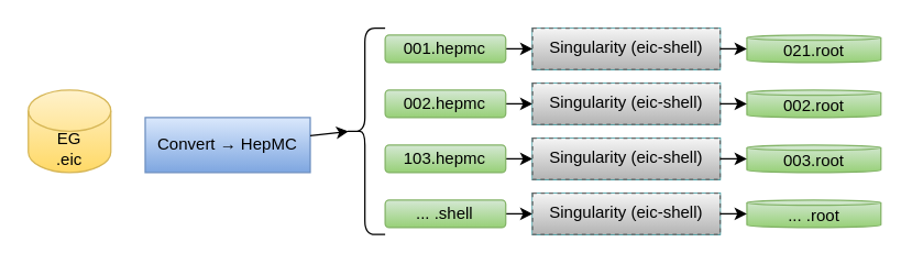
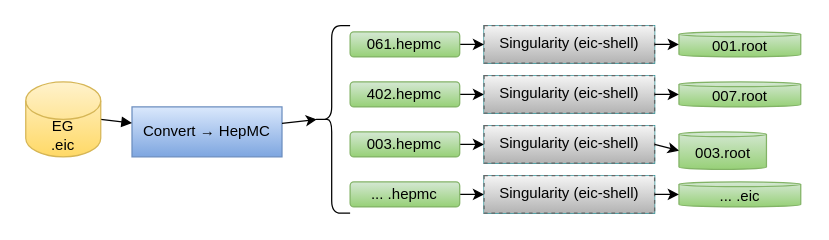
  <mxCell id="0" />
  <mxCell id="1" parent="0" />
  <mxCell id="2" value="" style="group" vertex="1" connectable="0" parent="1"><mxGeometry x="20" y="65" width="210" height="65" as="geometry" /></mxCell>
  <mxCell id="3" value="Convert → HepMC" style="rounded=0;whiteSpace=wrap;html=1;align=center;verticalAlign=middle;fillColor=#dae8fc;strokeColor=#6c8ebf;gradientColor=#7ea6e0;" parent="2" vertex="1"><mxGeometry x="85" y="20" width="120" height="40" as="geometry" /></mxCell>
+ <mxCell id="4" style="endArrow=block;endFill=1;exitX=1;exitY=0.5;exitDx=0;exitDy=0;exitPerimeter=0;" parent="2" source="5" target="3" edge="1"><mxGeometry relative="1" as="geometry"><mxPoint x="60" y="77.5" as="sourcePoint" /></mxGeometry></mxCell>
  <mxCell id="5" value="EG&lt;br&gt;.eic" style="shape=cylinder3;whiteSpace=wrap;html=1;boundedLbl=1;backgroundOutline=1;size=15;fillColor=#fff2cc;strokeColor=#d6b656;gradientColor=#ffd966;" parent="2" vertex="1"><mxGeometry width="60" height="60" as="geometry" /></mxCell>
  <mxCell id="6" value="" style="group" vertex="1" connectable="0" parent="1"><mxGeometry x="260" y="20" width="380" height="150" as="geometry" /></mxCell>
  <mxCell id="7" value="" style="group" vertex="1" connectable="0" parent="6"><mxGeometry x="19.487" width="360.513" height="150" as="geometry" /></mxCell>
  <mxCell id="8" value="" style="group;fillColor=#b0e3e6;strokeColor=#0e8088;" parent="7" vertex="1" connectable="0"><mxGeometry x="107.179" width="136.41" height="30" as="geometry" /></mxCell>
  <mxCell id="9" value="Singularity (eic-shell)" style="shape=rectangle;rounded=0;whiteSpace=wrap;html=1;align=center;verticalAlign=top;dashed=1;strokeColor=#666666;fillColor=#f5f5f5;gradientColor=#b3b3b3;" parent="8" vertex="1"><mxGeometry width="136.41" height="30.0" as="geometry" /></mxCell>
- <mxCell id="10" value="021.root" style="shape=cylinder3;whiteSpace=wrap;html=1;boundedLbl=1;backgroundOutline=1;size=1.941;fillColor=#d5e8d4;gradientColor=#97d077;strokeColor=#82b366;" parent="7" vertex="1"><mxGeometry x="263.077" y="5" width="97.436" height="20" as="geometry" /></mxCell>
+ <mxCell id="10" value="001.root" style="shape=cylinder3;whiteSpace=wrap;html=1;boundedLbl=1;backgroundOutline=1;size=1.941;fillColor=#d5e8d4;gradientColor=#97d077;strokeColor=#82b366;" parent="7" vertex="1"><mxGeometry x="263.077" y="5" width="97.436" height="20" as="geometry" /></mxCell>
  <mxCell id="11" style="edgeStyle=none;html=1;exitX=1;exitY=0.5;exitDx=0;exitDy=0;entryX=0;entryY=0.5;entryDx=0;entryDy=0;" edge="1" parent="7" source="12" target="9"><mxGeometry relative="1" as="geometry" /></mxCell>
- <mxCell id="12" value="001.hepmc" style="rounded=1;whiteSpace=wrap;html=1;fillColor=#d5e8d4;gradientColor=#97d077;strokeColor=#82b366;" vertex="1" parent="7"><mxGeometry y="5" width="87.692" height="20" as="geometry" /></mxCell>
+ <mxCell id="12" value="061.hepmc" style="rounded=1;whiteSpace=wrap;html=1;fillColor=#d5e8d4;gradientColor=#97d077;strokeColor=#82b366;" vertex="1" parent="7"><mxGeometry y="5" width="87.692" height="20" as="geometry" /></mxCell>
  <mxCell id="13" style="edgeStyle=none;html=1;exitX=1;exitY=0.5;exitDx=0;exitDy=0;entryX=0;entryY=0.5;entryDx=0;entryDy=0;" edge="1" parent="7" source="14" target="22"><mxGeometry relative="1" as="geometry" /></mxCell>
- <mxCell id="14" value="002.hepmc" style="rounded=1;whiteSpace=wrap;html=1;fillColor=#d5e8d4;gradientColor=#97d077;strokeColor=#82b366;" vertex="1" parent="7"><mxGeometry y="45" width="87.692" height="20" as="geometry" /></mxCell>
+ <mxCell id="14" value="402.hepmc" style="rounded=1;whiteSpace=wrap;html=1;fillColor=#d5e8d4;gradientColor=#97d077;strokeColor=#82b366;" vertex="1" parent="7"><mxGeometry y="45" width="87.692" height="20" as="geometry" /></mxCell>
  <mxCell id="15" style="edgeStyle=none;html=1;exitX=1;exitY=0.5;exitDx=0;exitDy=0;entryX=0;entryY=0.5;entryDx=0;entryDy=0;" edge="1" parent="7" source="16" target="24"><mxGeometry relative="1" as="geometry" /></mxCell>
- <mxCell id="16" value="103.hepmc" style="rounded=1;whiteSpace=wrap;html=1;fillColor=#d5e8d4;gradientColor=#97d077;strokeColor=#82b366;" vertex="1" parent="7"><mxGeometry y="85" width="87.692" height="20" as="geometry" /></mxCell>
+ <mxCell id="16" value="003.hepmc" style="rounded=1;whiteSpace=wrap;html=1;fillColor=#d5e8d4;gradientColor=#97d077;strokeColor=#82b366;" vertex="1" parent="7"><mxGeometry y="85" width="87.692" height="20" as="geometry" /></mxCell>
  <mxCell id="17" style="edgeStyle=none;html=1;exitX=1;exitY=0.5;exitDx=0;exitDy=0;entryX=0;entryY=0.5;entryDx=0;entryDy=0;" edge="1" parent="7" source="18" target="20"><mxGeometry relative="1" as="geometry" /></mxCell>
- <mxCell id="18" value="... .shell" style="rounded=1;whiteSpace=wrap;html=1;fillColor=#d5e8d4;gradientColor=#97d077;strokeColor=#82b366;" vertex="1" parent="7"><mxGeometry y="125" width="87.692" height="20" as="geometry" /></mxCell>
+ <mxCell id="18" value="... .hepmc" style="rounded=1;whiteSpace=wrap;html=1;fillColor=#d5e8d4;gradientColor=#97d077;strokeColor=#82b366;" vertex="1" parent="7"><mxGeometry y="125" width="87.692" height="20" as="geometry" /></mxCell>
  <mxCell id="19" value="" style="group;fillColor=#b0e3e6;strokeColor=#0e8088;" vertex="1" connectable="0" parent="7"><mxGeometry x="107.179" y="120" width="136.41" height="30" as="geometry" /></mxCell>
  <mxCell id="20" value="Singularity (eic-shell)" style="shape=rectangle;rounded=0;whiteSpace=wrap;html=1;align=center;verticalAlign=top;dashed=1;strokeColor=#666666;fillColor=#f5f5f5;gradientColor=#b3b3b3;" vertex="1" parent="19"><mxGeometry width="136.41" height="30.0" as="geometry" /></mxCell>
  <mxCell id="21" value="" style="group;fillColor=#b0e3e6;strokeColor=#0e8088;" vertex="1" connectable="0" parent="7"><mxGeometry x="107.179" y="40" width="136.41" height="30" as="geometry" /></mxCell>
  <mxCell id="22" value="Singularity (eic-shell)" style="shape=rectangle;rounded=0;whiteSpace=wrap;html=1;align=center;verticalAlign=top;dashed=1;strokeColor=#666666;fillColor=#f5f5f5;gradientColor=#b3b3b3;" vertex="1" parent="21"><mxGeometry width="136.41" height="30.0" as="geometry" /></mxCell>
  <mxCell id="23" value="" style="group;fillColor=#b0e3e6;strokeColor=#0e8088;" vertex="1" connectable="0" parent="7"><mxGeometry x="107.179" y="80" width="136.41" height="30" as="geometry" /></mxCell>
  <mxCell id="24" value="Singularity (eic-shell)" style="shape=rectangle;rounded=0;whiteSpace=wrap;html=1;align=center;verticalAlign=top;dashed=1;strokeColor=#666666;fillColor=#f5f5f5;gradientColor=#b3b3b3;" vertex="1" parent="23"><mxGeometry width="136.41" height="30.0" as="geometry" /></mxCell>
- <mxCell id="25" value="002.root" style="shape=cylinder3;whiteSpace=wrap;html=1;boundedLbl=1;backgroundOutline=1;size=1.941;fillColor=#d5e8d4;gradientColor=#97d077;strokeColor=#82b366;" vertex="1" parent="7"><mxGeometry x="263.077" y="45" width="97.436" height="20" as="geometry" /></mxCell>
- <mxCell id="26" value="003.root" style="shape=cylinder3;whiteSpace=wrap;html=1;boundedLbl=1;backgroundOutline=1;size=1.941;fillColor=#d5e8d4;gradientColor=#97d077;strokeColor=#82b366;" vertex="1" parent="7"><mxGeometry x="263.077" y="85" width="97.436" height="20" as="geometry" /></mxCell>
- <mxCell id="27" value="... .root" style="shape=cylinder3;whiteSpace=wrap;html=1;boundedLbl=1;backgroundOutline=1;size=1.941;fillColor=#d5e8d4;gradientColor=#97d077;strokeColor=#82b366;" vertex="1" parent="7"><mxGeometry x="263.077" y="125" width="97.436" height="20" as="geometry" /></mxCell>
+ <mxCell id="25" value="007.root" style="shape=cylinder3;whiteSpace=wrap;html=1;boundedLbl=1;backgroundOutline=1;size=1.941;fillColor=#d5e8d4;gradientColor=#97d077;strokeColor=#82b366;" vertex="1" parent="7"><mxGeometry x="263.077" y="45" width="97.436" height="20" as="geometry" /></mxCell>
+ <mxCell id="26" value="003.root" style="shape=cylinder3;whiteSpace=wrap;html=1;boundedLbl=1;backgroundOutline=1;size=1.941;fillColor=#d5e8d4;gradientColor=#97d077;strokeColor=#82b366;" vertex="1" parent="7"><mxGeometry x="263.077" y="85" width="70" height="30" as="geometry" /></mxCell>
+ <mxCell id="27" value="... .eic" style="shape=cylinder3;whiteSpace=wrap;html=1;boundedLbl=1;backgroundOutline=1;size=1.941;fillColor=#d5e8d4;gradientColor=#97d077;strokeColor=#82b366;" vertex="1" parent="7"><mxGeometry x="263.077" y="125" width="97.436" height="20" as="geometry" /></mxCell>
  <mxCell id="28" style="edgeStyle=none;html=1;exitX=1;exitY=0.5;exitDx=0;exitDy=0;entryX=0;entryY=0.5;entryDx=0;entryDy=0;entryPerimeter=0;" edge="1" parent="7" source="9" target="10"><mxGeometry relative="1" as="geometry" /></mxCell>
  <mxCell id="29" style="edgeStyle=none;html=1;exitX=1;exitY=0.5;exitDx=0;exitDy=0;entryX=0;entryY=0.5;entryDx=0;entryDy=0;entryPerimeter=0;" edge="1" parent="7" source="22" target="25"><mxGeometry relative="1" as="geometry" /></mxCell>
  <mxCell id="30" style="edgeStyle=none;html=1;exitX=1;exitY=0.5;exitDx=0;exitDy=0;entryX=0;entryY=0.5;entryDx=0;entryDy=0;entryPerimeter=0;" edge="1" parent="7" source="24" target="26"><mxGeometry relative="1" as="geometry" /></mxCell>
  <mxCell id="31" style="edgeStyle=none;html=1;exitX=1;exitY=0.5;exitDx=0;exitDy=0;entryX=0;entryY=0.5;entryDx=0;entryDy=0;entryPerimeter=0;" edge="1" parent="7" source="20" target="27"><mxGeometry relative="1" as="geometry" /></mxCell>
  <mxCell id="32" value="" style="shape=curlyBracket;whiteSpace=wrap;html=1;rounded=1;labelPosition=left;verticalLabelPosition=middle;align=right;verticalAlign=middle;" vertex="1" parent="6"><mxGeometry x="-10" width="29.49" height="150" as="geometry" /></mxCell>
  <mxCell id="33" style="edgeStyle=none;html=1;entryX=0.1;entryY=0.5;entryDx=0;entryDy=0;entryPerimeter=0;" edge="1" parent="1" source="3" target="32"><mxGeometry relative="1" as="geometry"><mxPoint x="250" y="95" as="targetPoint" /></mxGeometry></mxCell>
